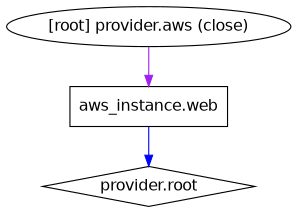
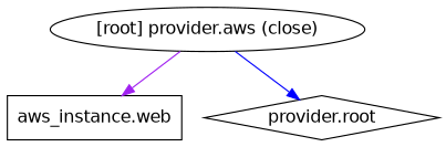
  digraph {
    compound=true
    fontname="DejaVu Sans"
    newrank=true
    node [fontname="DejaVu Sans"]
    edge [fontname="DejaVu Sans"]
    n1 [label="aws_instance.web" shape=box]
    n2 [label="provider.root" shape=diamond]
    "[root] provider.aws (close)"
    subgraph sub_1 {
      n1
      n2
      "[root] provider.aws (close)"
    }
-   n1 -> n2 [color=blue]
+   "[root] provider.aws (close)" -> n2 [color=blue]
    "[root] provider.aws (close)" -> n1 [color=purple]
  }
